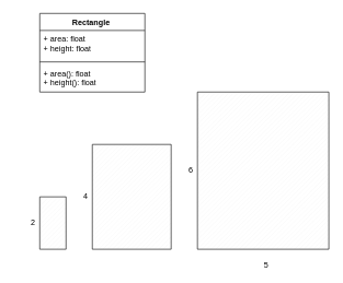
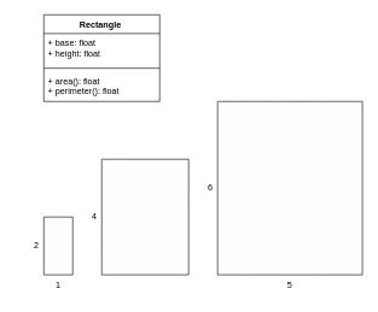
  <mxCell id="0" />
  <mxCell id="1" parent="0" />
  <mxCell id="2" value="Rectangle&amp;nbsp;" style="swimlane;fontStyle=1;align=center;verticalAlign=top;childLayout=stackLayout;horizontal=1;startSize=26;horizontalStack=0;resizeParent=1;resizeParentMax=0;resizeLast=0;collapsible=1;marginBottom=0;whiteSpace=wrap;html=1;" parent="1" vertex="1"><mxGeometry x="60" y="20" width="160" height="120" as="geometry" /></mxCell>
- <mxCell id="3" value="+ area: float&lt;br&gt;+ height: float&lt;div&gt;&lt;div&gt;&lt;br&gt;&lt;/div&gt;&lt;/div&gt;" style="text;strokeColor=none;fillColor=none;align=left;verticalAlign=top;spacingLeft=4;spacingRight=4;overflow=hidden;rotatable=0;points=[[0,0.5],[1,0.5]];portConstraint=eastwest;whiteSpace=wrap;html=1;" parent="2" vertex="1"><mxGeometry y="26" width="160" height="44" as="geometry" /></mxCell>
+ <mxCell id="3" value="+ base: float&lt;br&gt;+ height: float&lt;div&gt;&lt;div&gt;&lt;br&gt;&lt;/div&gt;&lt;/div&gt;" style="text;strokeColor=none;fillColor=none;align=left;verticalAlign=top;spacingLeft=4;spacingRight=4;overflow=hidden;rotatable=0;points=[[0,0.5],[1,0.5]];portConstraint=eastwest;whiteSpace=wrap;html=1;" parent="2" vertex="1"><mxGeometry y="26" width="160" height="44" as="geometry" /></mxCell>
  <mxCell id="4" value="" style="line;strokeWidth=1;fillColor=none;align=left;verticalAlign=middle;spacingTop=-1;spacingLeft=3;spacingRight=3;rotatable=0;labelPosition=right;points=[];portConstraint=eastwest;strokeColor=inherit;" parent="2" vertex="1"><mxGeometry y="70" width="160" height="8" as="geometry" /></mxCell>
- <mxCell id="5" value="+ area(): float&lt;div&gt;+ height(): float&lt;/div&gt;" style="text;strokeColor=none;fillColor=none;align=left;verticalAlign=top;spacingLeft=4;spacingRight=4;overflow=hidden;rotatable=0;points=[[0,0.5],[1,0.5]];portConstraint=eastwest;whiteSpace=wrap;html=1;" parent="2" vertex="1"><mxGeometry y="78" width="160" height="42" as="geometry" /></mxCell>
+ <mxCell id="5" value="+ area(): float&lt;div&gt;+ perimeter(): float&lt;/div&gt;" style="text;strokeColor=none;fillColor=none;align=left;verticalAlign=top;spacingLeft=4;spacingRight=4;overflow=hidden;rotatable=0;points=[[0,0.5],[1,0.5]];portConstraint=eastwest;whiteSpace=wrap;html=1;" parent="2" vertex="1"><mxGeometry y="78" width="160" height="42" as="geometry" /></mxCell>
  <mxCell id="6" value="" style="verticalLabelPosition=bottom;verticalAlign=top;html=1;shape=mxgraph.basic.patternFillRect;fillStyle=diag;step=5;fillStrokeWidth=0.2;fillStrokeColor=#dddddd;" parent="1" vertex="1"><mxGeometry x="60" y="300" width="40" height="80" as="geometry" /></mxCell>
  <mxCell id="7" value="" style="verticalLabelPosition=bottom;verticalAlign=top;html=1;shape=mxgraph.basic.patternFillRect;fillStyle=diag;step=5;fillStrokeWidth=0.2;fillStrokeColor=#dddddd;" parent="1" vertex="1"><mxGeometry x="140" width="120" height="160" as="geometry" y="220" /></mxCell>
  <mxCell id="8" value="" style="verticalLabelPosition=bottom;verticalAlign=top;html=1;shape=mxgraph.basic.patternFillRect;fillStyle=diag;step=5;fillStrokeWidth=0.2;fillStrokeColor=#dddddd;" parent="1" vertex="1"><mxGeometry x="300" y="140" width="200" height="240" as="geometry" /></mxCell>
+ <mxCell id="9" value="1" style="text;html=1;align=center;verticalAlign=middle;whiteSpace=wrap;rounded=0;" parent="1" vertex="1"><mxGeometry x="50" y="380" width="60" height="30" as="geometry" /></mxCell>
  <mxCell id="10" value="2" style="text;html=1;align=center;verticalAlign=middle;whiteSpace=wrap;rounded=0;" parent="1" vertex="1"><mxGeometry x="20" y="325" width="60" height="30" as="geometry" /></mxCell>
  <mxCell id="11" value="4" style="text;html=1;align=center;verticalAlign=middle;whiteSpace=wrap;rounded=0;" parent="1" vertex="1"><mxGeometry x="100" y="285" width="60" height="30" as="geometry" /></mxCell>
  <mxCell id="12" value="6" style="text;html=1;align=center;verticalAlign=middle;whiteSpace=wrap;rounded=0;" parent="1" vertex="1"><mxGeometry x="260" y="245" width="60" height="30" as="geometry" /></mxCell>
- <mxCell id="13" value="5" style="text;html=1;align=center;verticalAlign=middle;whiteSpace=wrap;rounded=0;" parent="1" vertex="1"><mxGeometry x="375" y="390" width="60" height="30" as="geometry" /></mxCell>
+ <mxCell id="13" value="5" style="text;html=1;align=center;verticalAlign=middle;whiteSpace=wrap;rounded=0;" parent="1" vertex="1"><mxGeometry x="370" y="380" width="60" height="30" as="geometry" /></mxCell>
